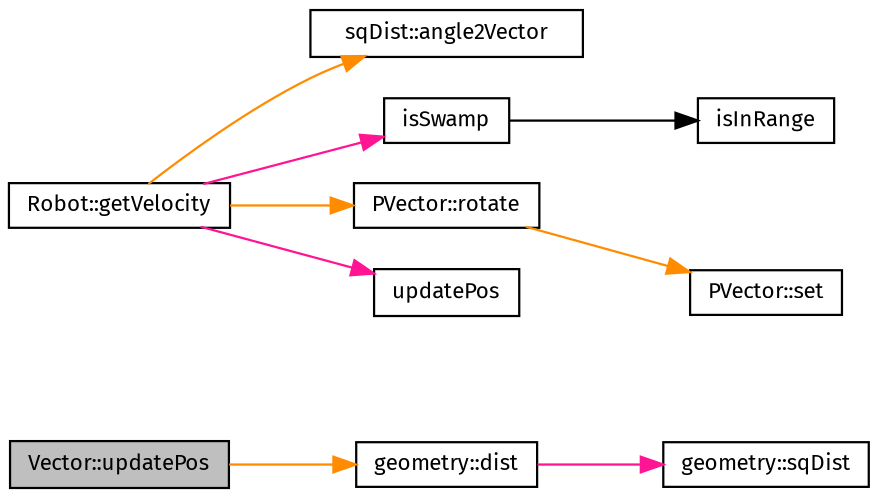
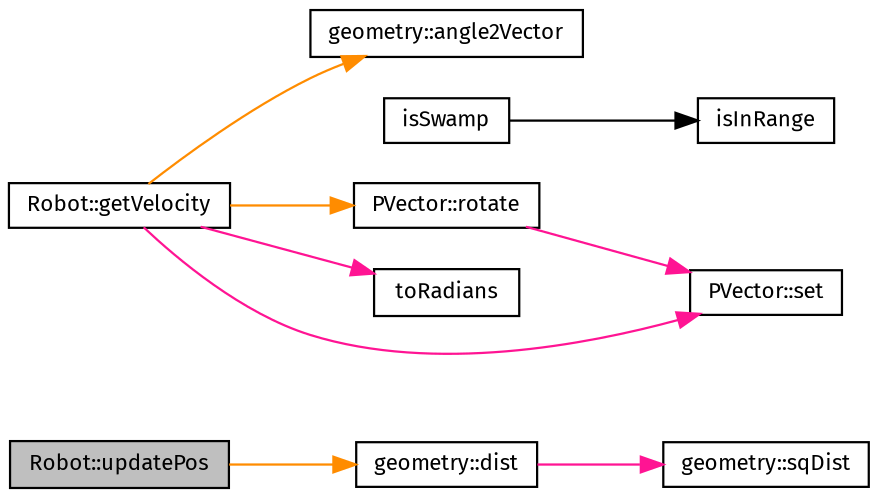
  digraph {
    fontname="Fira Sans"
    rankdir=LR
    node [color=black fillcolor=white fontname="Fira Sans" fontsize=10 shape=record style=filled]
    edge [color=deeppink fontname="Fira Sans" fontsize=10 labelfontname=Helvetica labelfontsize=10 style=solid]
-   n1 [fillcolor=grey75 fontcolor=black height=0.2 label="Vector::updatePos" width=0.4]
+   n1 [fillcolor=grey75 fontcolor=black height=0.2 label="Robot::updatePos" width=0.4]
    n2 [height=0.2 label="geometry::dist" width=0.4]
    n3 [height=0.2 label="geometry::sqDist" width=0.4]
    n4 [height=0.2 label="Robot::getVelocity" width=0.4]
-   n5 [height=0.2 label="sqDist::angle2Vector" width=0.4]
+   n5 [height=0.2 label="geometry::angle2Vector" width=0.4]
    n6 [height=0.2 label=isSwamp width=0.4]
    n7 [height=0.2 label="PVector::rotate" width=0.4]
-   n8 [height=0.2 label=updatePos width=0.4]
+   n8 [height=0.2 label=toRadians width=0.4]
    n9 [height=0.2 label=isInRange width=0.4]
    n10 [height=0.2 label="PVector::set" width=0.4]
    n1 -> n2 [color=darkorange]
    n2 -> n3
    n4 -> n5 [color=darkorange]
-   n4 -> n6
+   n4 -> n10
    n4 -> n7 [color=darkorange]
    n4 -> n8
    n6 -> n9 [color=black]
-   n7 -> n10 [color=darkorange]
+   n7 -> n10
  }
